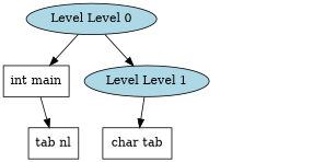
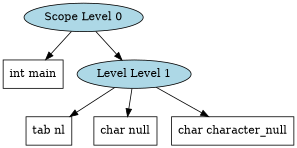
  digraph {
    node [fillcolor=white style=filled shape=box]
    edge [color=black]
-   n1 [fillcolor=lightblue label="Level Level 0" shape=""]
+   n1 [fillcolor=lightblue label="Scope Level 0" shape=""]
    n2 [label="int main"]
    n3 [fillcolor=lightblue label="Level Level 1" shape=""]
    n4 [label="tab nl"]
-   n5 [label="char tab"]
+   n5 [label="char null"]
+   n6 [label="char character_null"]
    n1 -> n2
    n1 -> n3 [color=""]
-   n2 -> n4
+   n3 -> n4
    n3 -> n5
+   n3 -> n6
  }
